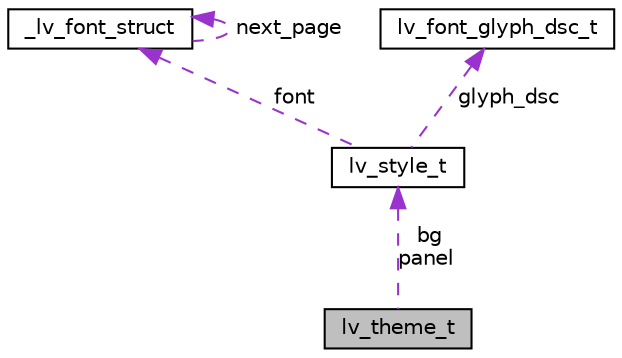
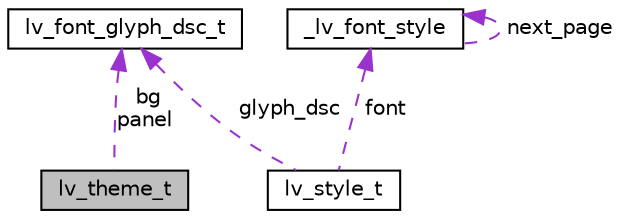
  digraph {
    node [color=black fillcolor=white fontname=Helvetica fontsize=10 shape=record style=filled]
    edge [color=darkorchid3 dir=back fontname=Helvetica fontsize=10 labelfontname=Helvetica labelfontsize=10 style=dashed]
    n1 [fillcolor=grey75 fontcolor=black height=0.2 label=lv_theme_t width=0.4]
    n2 [height=0.2 label=lv_style_t width=0.4]
-   n3 [height=0.2 label=_lv_font_struct width=0.4]
+   n3 [height=0.2 label=_lv_font_style width=0.4]
    n4 [height=0.2 label=lv_font_glyph_dsc_t width=0.4]
-   n2 -> n1 [label=" bg\npanel"]
+   n4 -> n1 [label=" bg\npanel"]
    n3 -> n2 [label=" font"]
    n3 -> n3 [label=" next_page"]
    n4 -> n2 [label=" glyph_dsc"]
  }
